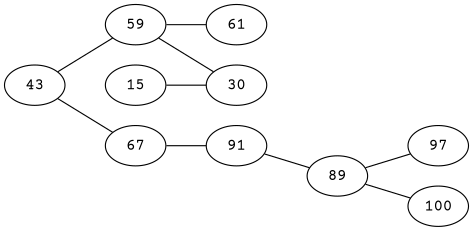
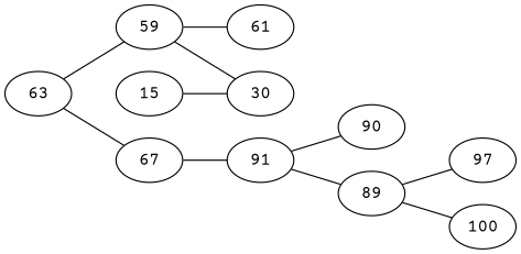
  graph {
    fontname="Courier Prime"
    rankdir=LR
    node [fontname="Courier Prime"]
    edge [fontname="Courier Prime"]
-   63 [label=43]
+   63
    59
    67
    61
    30
    n6 [label=91]
    15
+   90
    n9 [label=89]
    97
    100
    63 -- 59
    63 -- 67
    59 -- 61
    59 -- 30
    67 -- n6
+   n6 -- 90
    n6 -- n9
    15 -- 30
    n9 -- 97
    n9 -- 100
  }
